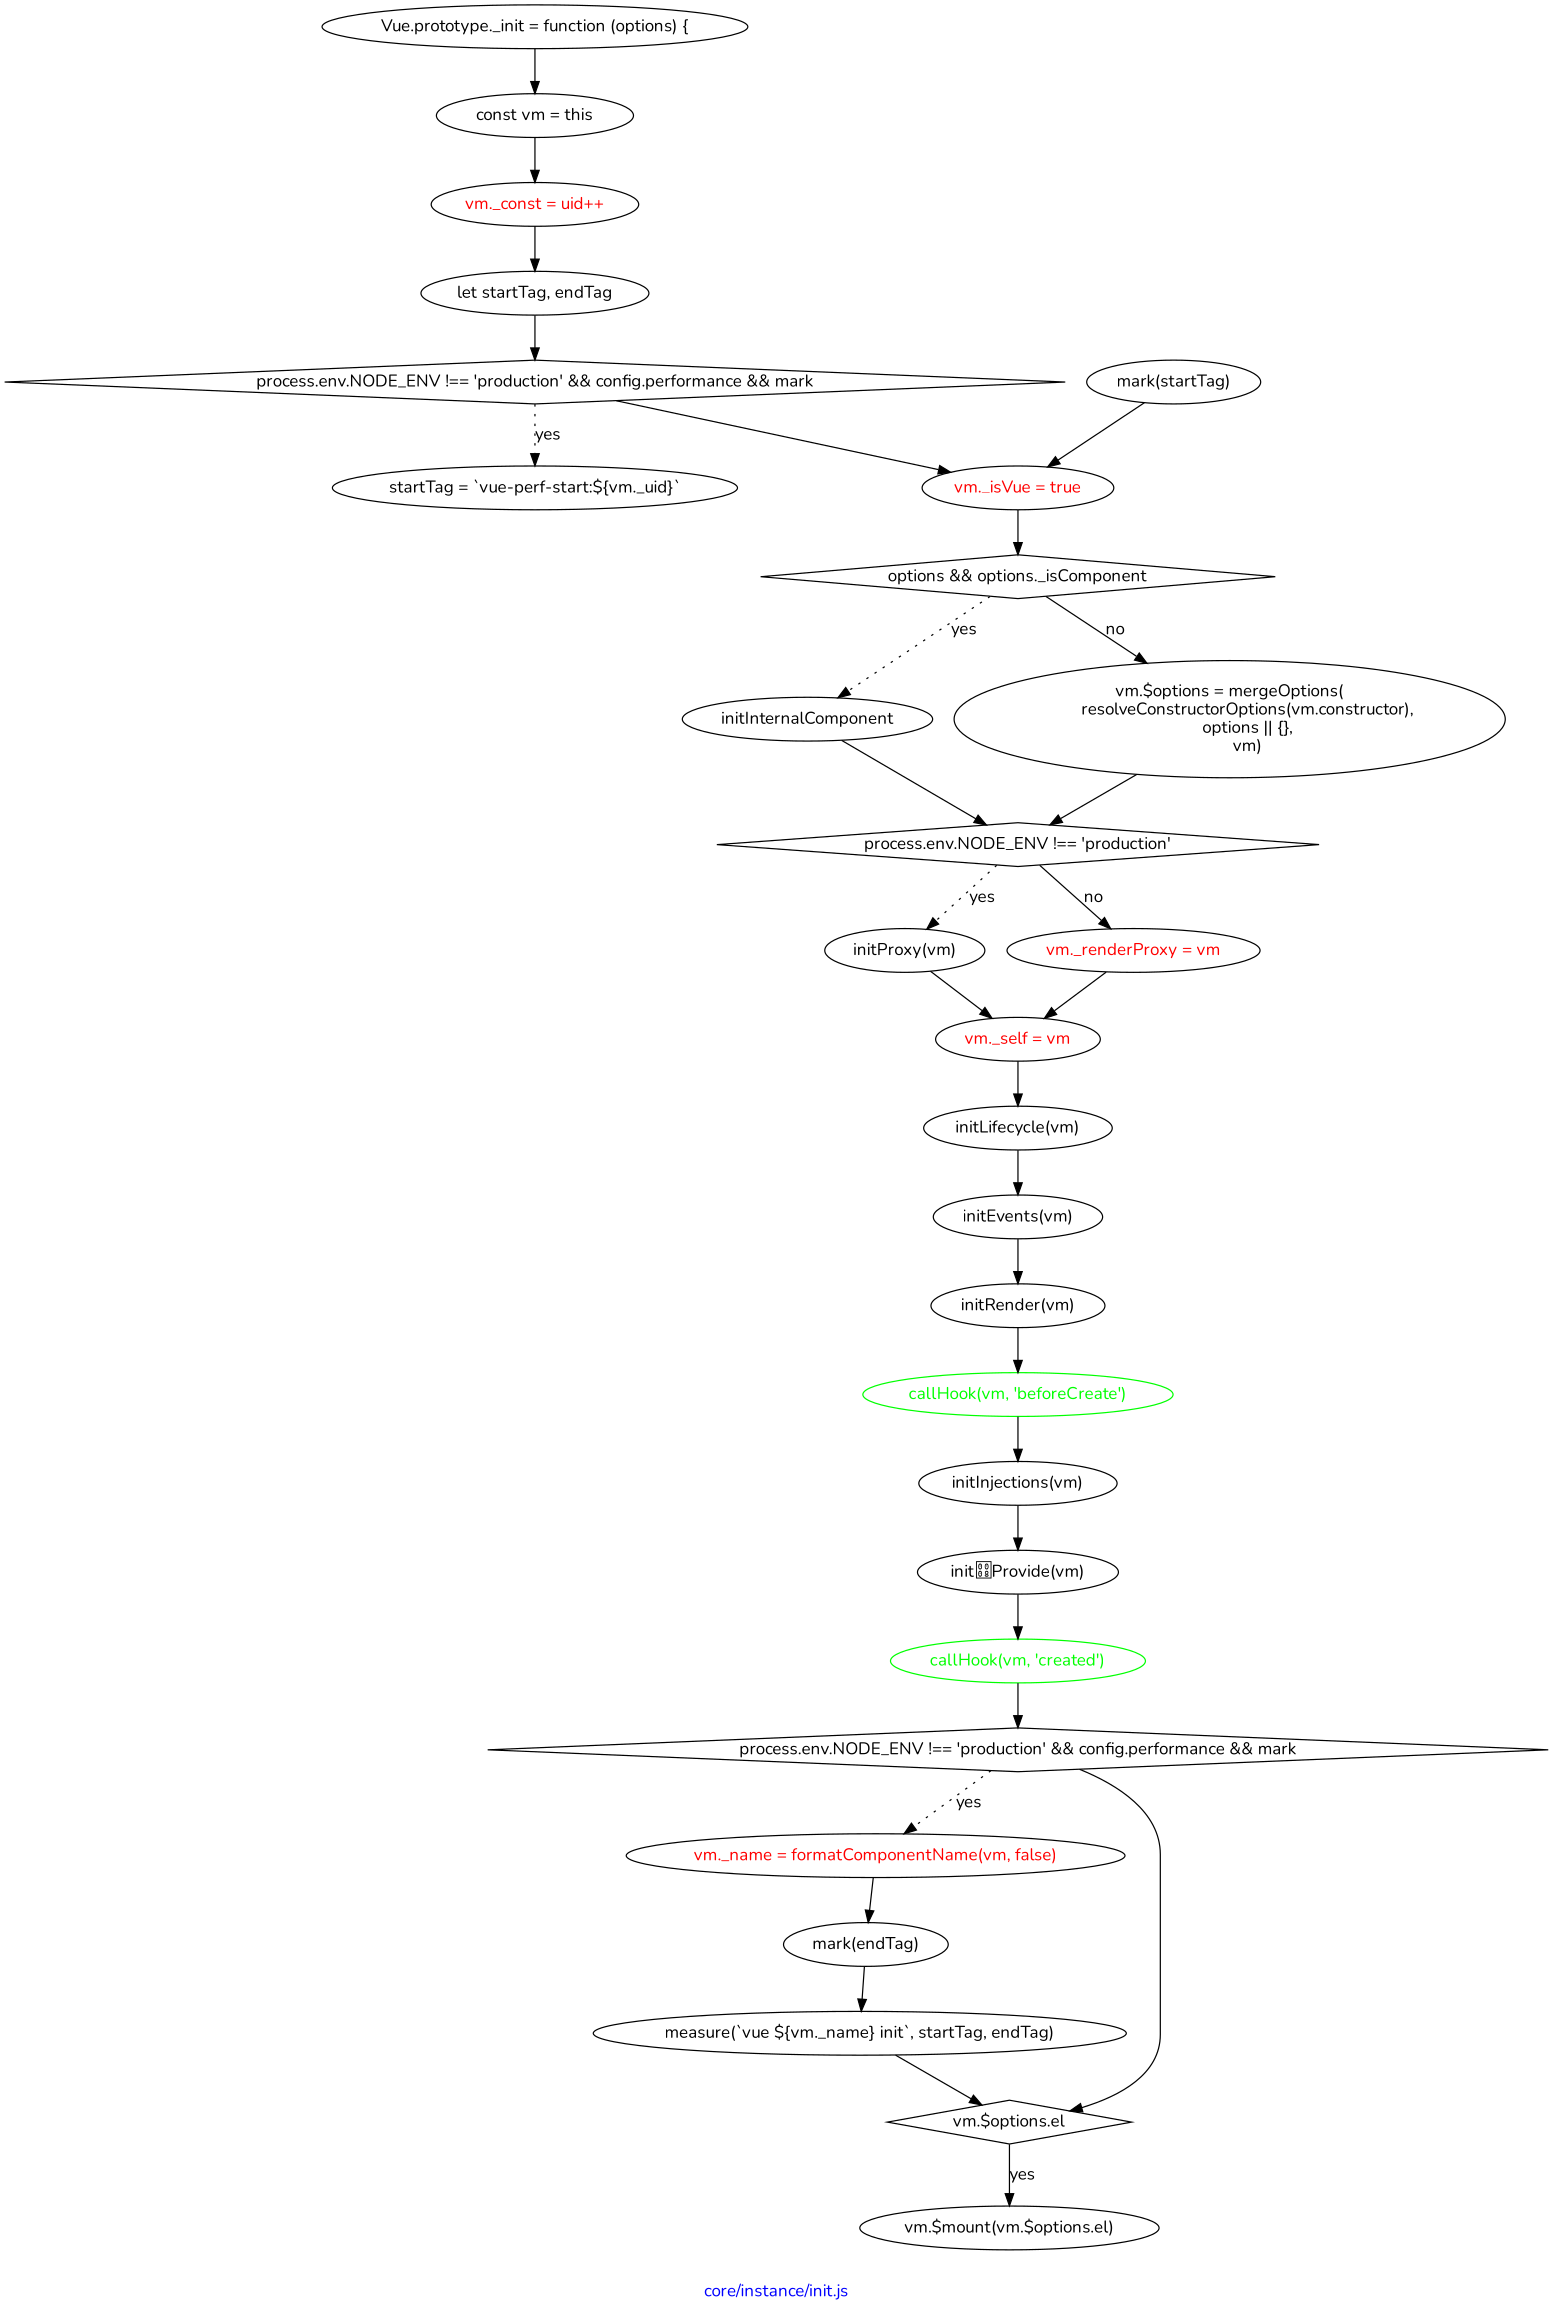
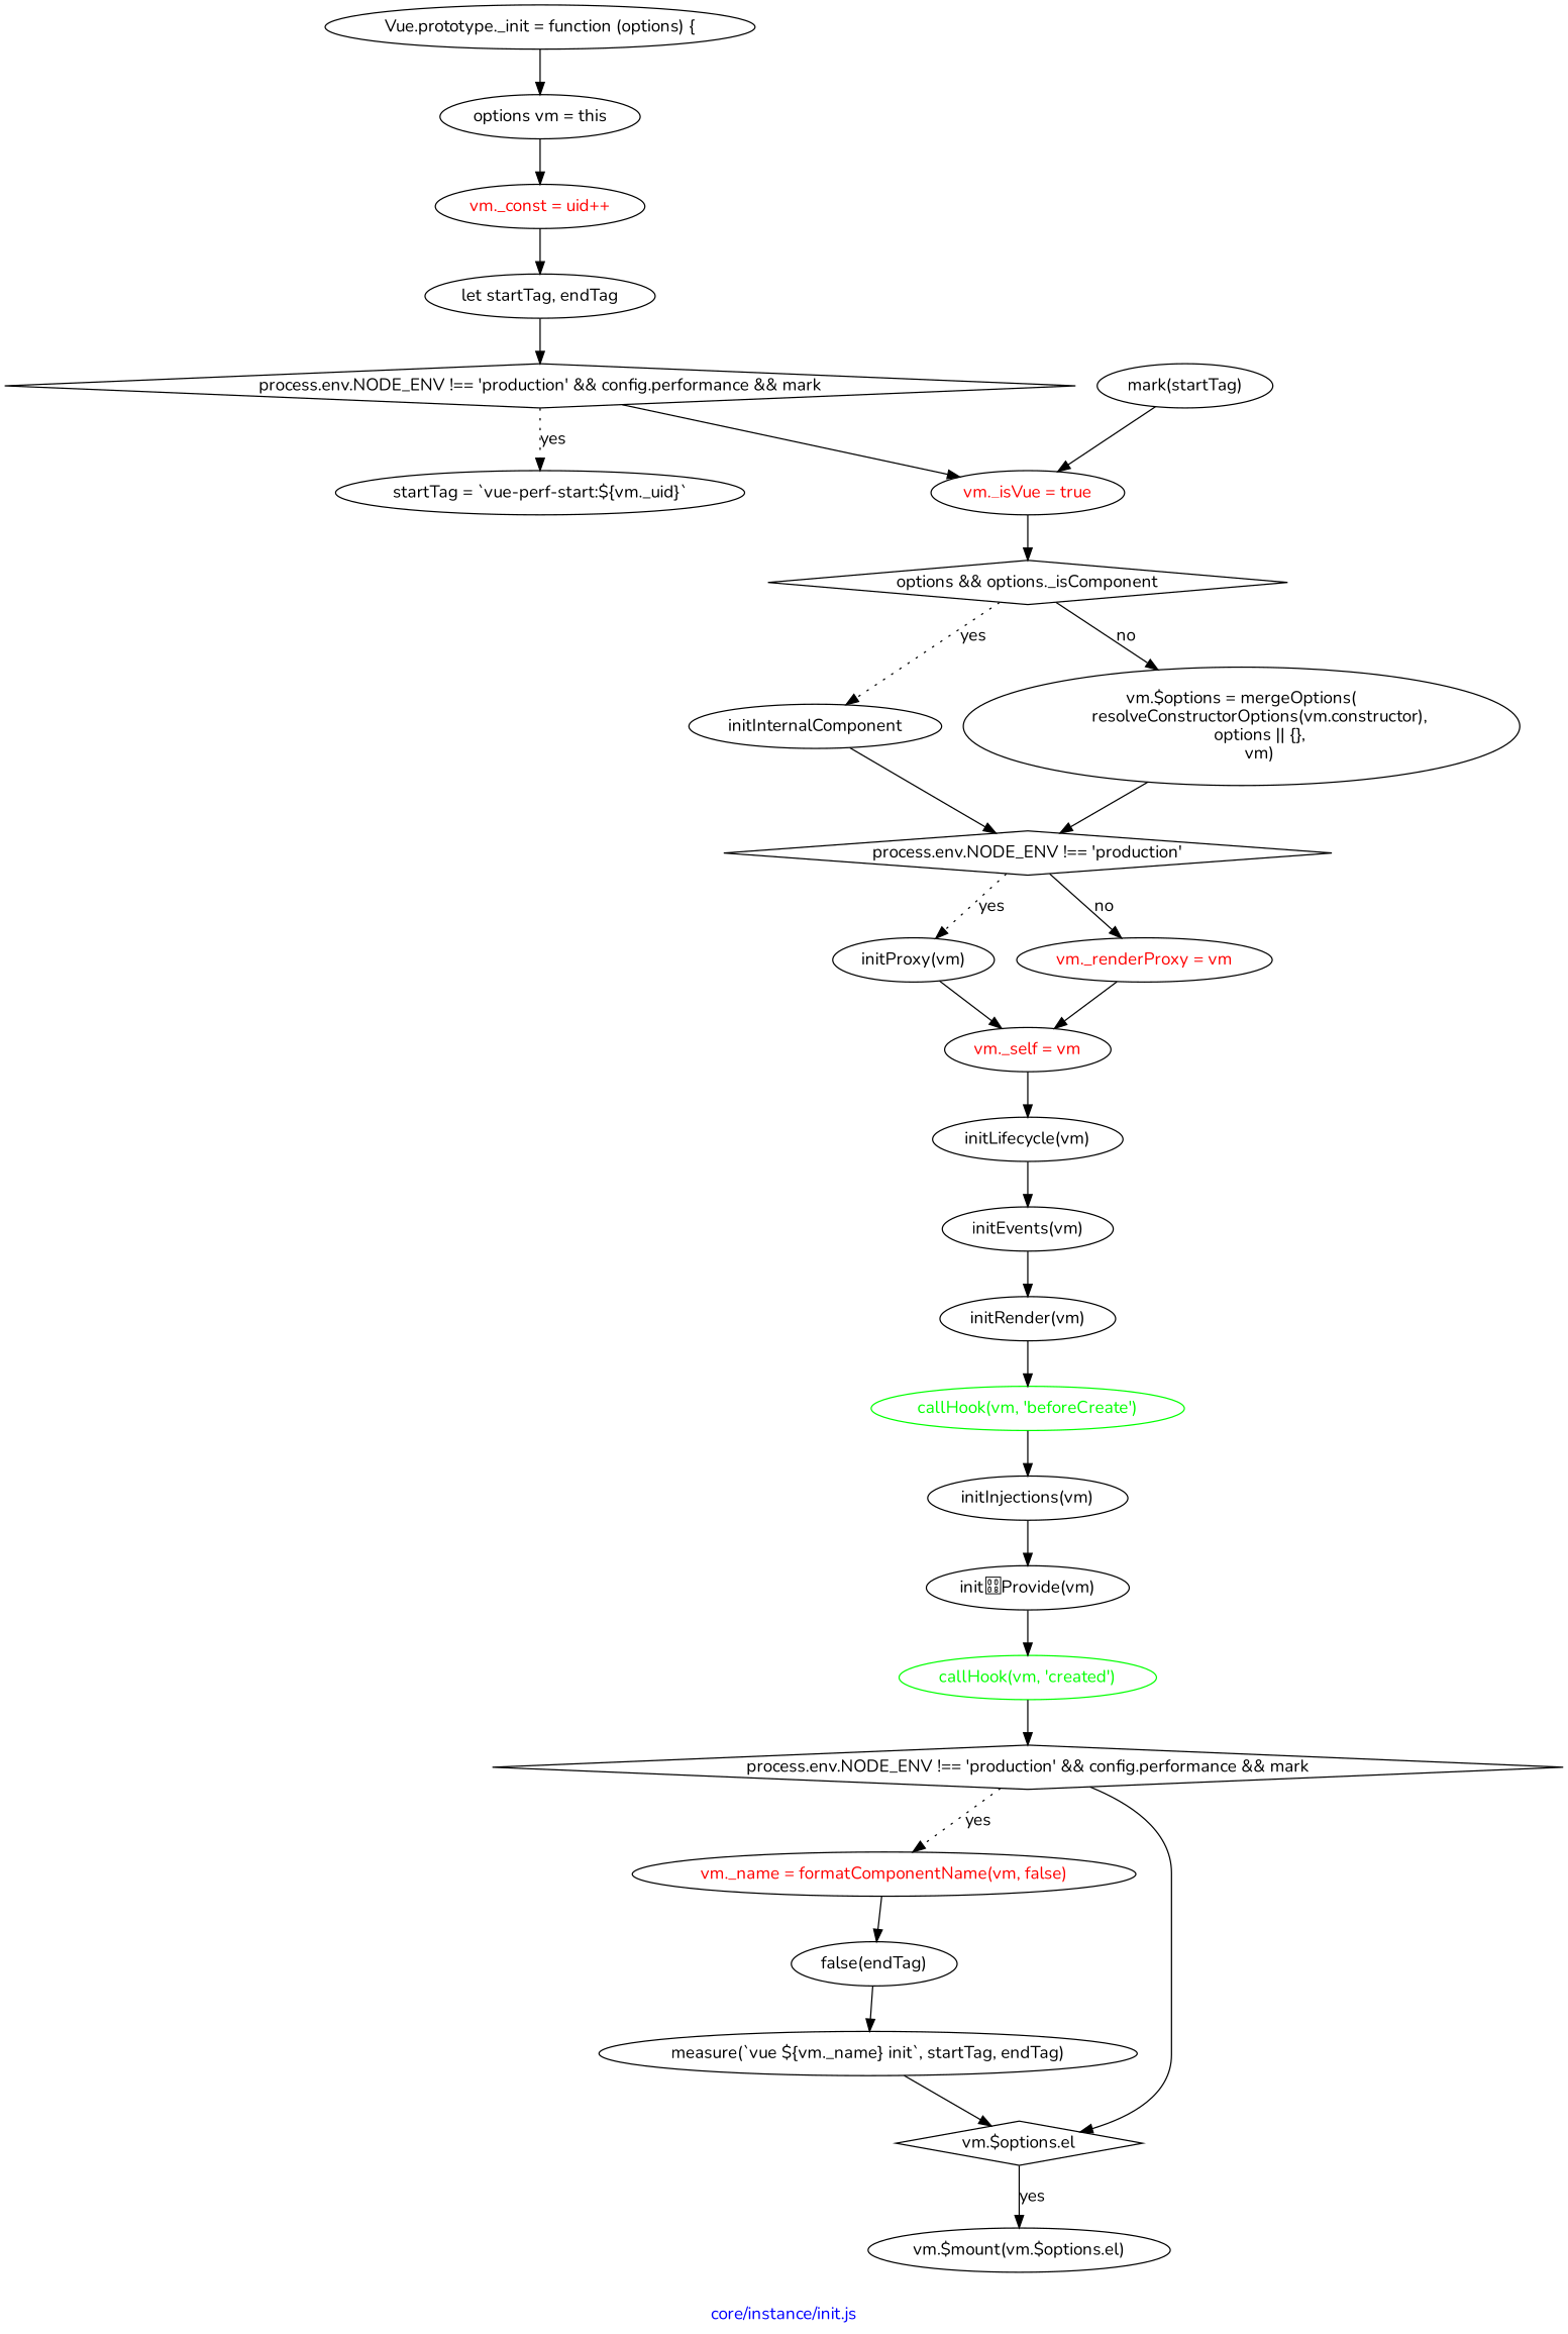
  digraph {
    fontcolor=blue
    fontname=Nunito
    label="core/instance/init.js"
    node [fontname=Nunito]
    edge [fontname=Nunito]
    n1 [label="Vue.prototype._init = function (options) {"]
-   n2 [label="const vm = this"]
+   n2 [label="options vm = this"]
    n3 [fontcolor=red label="vm._const = uid++"]
    n4 [label="let startTag, endTag"]
    n5 [label="process.env.NODE_ENV !== 'production' && config.performance && mark" shape=diamond]
    n6 [label="startTag = `vue-perf-start:${vm._uid}`"]
    n7 [fontcolor=red label="vm._isVue = true"]
    n8 [label="options && options._isComponent" shape=diamond]
    n9 [label="mark(startTag)"]
    initInternalComponent
    n11 [label="vm.$options = mergeOptions(\n        resolveConstructorOptions(vm.constructor),\n        options || {},\n        vm)"]
    n12 [label="process.env.NODE_ENV !== 'production'" shape=diamond]
    n13 [label="initProxy(vm)"]
    n14 [fontcolor=red label="vm._renderProxy = vm"]
    n15 [fontcolor=red label="vm._self = vm"]
    n16 [label="initLifecycle(vm)"]
    n17 [label="initEvents(vm)"]
    n18 [label="initRender(vm)"]
    n19 [color=green fontcolor=green label="callHook(vm, 'beforeCreate')"]
    n20 [label="initInjections(vm)"]
    n21 [label="initProvide(vm)"]
    n22 [color=green fontcolor=green label="callHook(vm, 'created')"]
    n23 [label="process.env.NODE_ENV !== 'production' && config.performance && mark" shape=diamond]
    n24 [fontcolor=red label="vm._name = formatComponentName(vm, false)"]
    n25 [label="vm.$options.el" shape=diamond]
-   n26 [label="mark(endTag)"]
+   n26 [label="false(endTag)"]
    n27 [label="vm.$mount(vm.$options.el)"]
    n28 [label="measure(`vue ${vm._name} init`, startTag, endTag)"]
    n1 -> n2
    n2 -> n3
    n3 -> n4
    n4 -> n5
    n5 -> n6 [label=yes style=dotted]
    n5 -> n7
    n7 -> n8
    n8 -> initInternalComponent [label=yes style=dotted]
    n8 -> n11 [label=no]
    n9 -> n7
    initInternalComponent -> n12
    n11 -> n12
    n12 -> n13 [label=yes style=dotted]
    n12 -> n14 [label=no]
    n13 -> n15
    n14 -> n15
    n15 -> n16
    n16 -> n17
    n17 -> n18
    n18 -> n19
    n19 -> n20
    n20 -> n21
    n21 -> n22
    n22 -> n23
    n23 -> n24 [label=yes style=dotted]
    n23 -> n25
    n24 -> n26
    n25 -> n27 [label=yes]
    n26 -> n28
    n28 -> n25
  }
